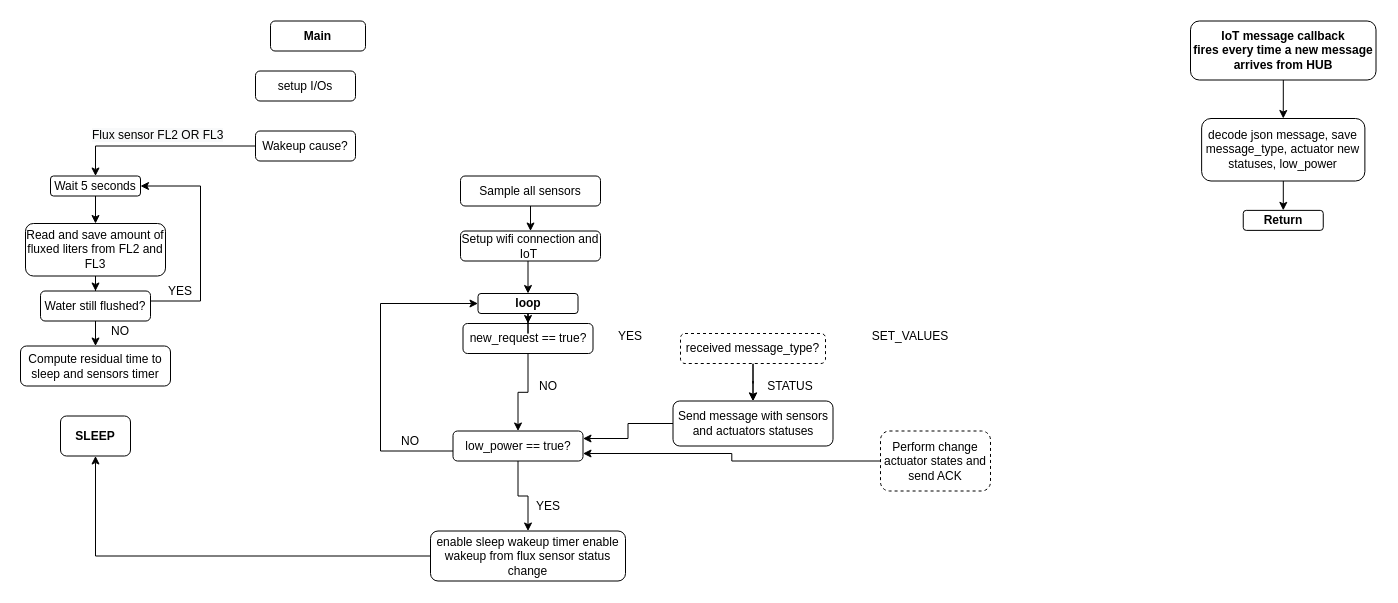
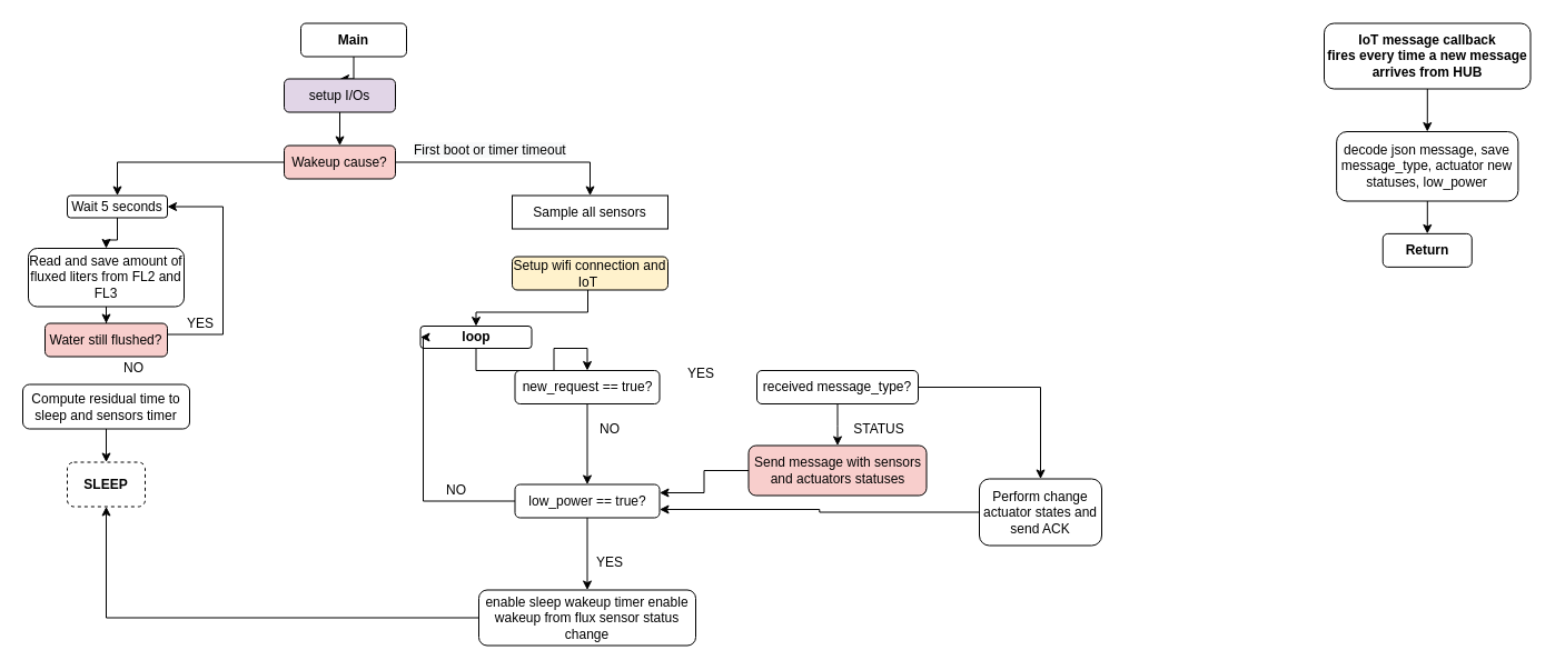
  <mxCell id="0" />
  <mxCell id="1" parent="0" />
+ <mxCell id="2" style="edgeStyle=orthogonalEdgeStyle;rounded=0;orthogonalLoop=1;jettySize=auto;html=1;entryX=0.5;entryY=0;entryDx=0;entryDy=0;fontSize=12;" edge="1" parent="1" source="3" target="8"><mxGeometry relative="1" as="geometry" /></mxCell>
  <mxCell id="3" value="&lt;b&gt;&lt;font style=&quot;font-size: 12px&quot;&gt;Main&lt;/font&gt;&lt;/b&gt;" style="rounded=1;whiteSpace=wrap;html=1;" vertex="1" parent="1"><mxGeometry x="270" y="20.5" width="95" height="30" as="geometry" /></mxCell>
  <mxCell id="4" style="edgeStyle=orthogonalEdgeStyle;rounded=0;orthogonalLoop=1;jettySize=auto;html=1;fontSize=12;" edge="1" parent="1" source="6" target="14"><mxGeometry relative="1" as="geometry" /></mxCell>
- <mxCell id="6" value="Wakeup cause?" style="rounded=1;whiteSpace=wrap;html=1;fontSize=12;" vertex="1" parent="1"><mxGeometry x="255" y="130.5" width="100" height="30" as="geometry" /></mxCell>
- <mxCell id="8" value="setup I/Os" style="rounded=1;whiteSpace=wrap;html=1;fontSize=12;" vertex="1" parent="1"><mxGeometry x="255" y="70.5" width="100" height="30" as="geometry" /></mxCell>
- <mxCell id="9" value="&lt;span style=&quot;color: rgb(0, 0, 0); font-family: helvetica; font-size: 12px; font-style: normal; font-weight: 400; letter-spacing: normal; text-align: center; text-indent: 0px; text-transform: none; word-spacing: 0px; background-color: rgb(248, 249, 250); display: inline; float: none;&quot;&gt;Flux sensor FL2 OR FL3&lt;/span&gt;" style="text;whiteSpace=wrap;html=1;fontSize=12;" vertex="1" parent="1"><mxGeometry x="90" y="120.5" width="160" height="30" as="geometry" /></mxCell>
+ <mxCell id="5" style="edgeStyle=orthogonalEdgeStyle;rounded=0;orthogonalLoop=1;jettySize=auto;html=1;entryX=0.5;entryY=0;entryDx=0;entryDy=0;fontSize=12;" edge="1" parent="1" source="6" target="26"><mxGeometry relative="1" as="geometry" /></mxCell>
+ <mxCell id="6" value="Wakeup cause?" style="rounded=1;whiteSpace=wrap;html=1;fontSize=12;fillColor=#f8cecc;" vertex="1" parent="1"><mxGeometry x="255" y="130.5" width="100" height="30" as="geometry" /></mxCell>
+ <mxCell id="7" style="edgeStyle=orthogonalEdgeStyle;rounded=0;orthogonalLoop=1;jettySize=auto;html=1;entryX=0.5;entryY=0;entryDx=0;entryDy=0;fontSize=12;" edge="1" parent="1" source="8" target="6"><mxGeometry relative="1" as="geometry" /></mxCell>
+ <mxCell id="8" value="setup I/Os" style="rounded=1;whiteSpace=wrap;html=1;fontSize=12;fillColor=#e1d5e7;" vertex="1" parent="1"><mxGeometry x="255" y="70.5" width="100" height="30" as="geometry" /></mxCell>
+ <mxCell id="10" value="&lt;span style=&quot;color: rgb(0 , 0 , 0) ; font-family: &amp;#34;helvetica&amp;#34; ; font-size: 12px ; font-style: normal ; font-weight: 400 ; letter-spacing: normal ; text-align: center ; text-indent: 0px ; text-transform: none ; word-spacing: 0px ; background-color: rgb(248 , 249 , 250) ; display: inline ; float: none&quot;&gt;First boot or timer timeout&lt;/span&gt;" style="text;whiteSpace=wrap;html=1;fontSize=12;" vertex="1" parent="1"><mxGeometry x="370" y="120.5" width="160" height="30" as="geometry" /></mxCell>
  <mxCell id="11" style="edgeStyle=orthogonalEdgeStyle;rounded=0;orthogonalLoop=1;jettySize=auto;html=1;entryX=0.5;entryY=0;entryDx=0;entryDy=0;fontSize=12;" edge="1" parent="1" source="12" target="17"><mxGeometry relative="1" as="geometry" /></mxCell>
  <mxCell id="12" value="Read and save amount of fluxed liters from FL2 and FL3" style="rounded=1;whiteSpace=wrap;html=1;fontSize=12;" vertex="1" parent="1"><mxGeometry x="25" y="223" width="140" height="52.5" as="geometry" /></mxCell>
  <mxCell id="13" style="edgeStyle=orthogonalEdgeStyle;rounded=0;orthogonalLoop=1;jettySize=auto;html=1;entryX=0.5;entryY=0;entryDx=0;entryDy=0;fontSize=12;" edge="1" parent="1" source="14" target="12"><mxGeometry relative="1" as="geometry" /></mxCell>
- <mxCell id="14" value="Wait 5 seconds" style="rounded=1;whiteSpace=wrap;html=1;fontSize=12;" vertex="1" parent="1"><mxGeometry x="50" y="175.5" width="90" height="20" as="geometry" /></mxCell>
+ <mxCell id="14" value="Wait 5 seconds" style="rounded=1;whiteSpace=wrap;html=1;fontSize=12;" vertex="1" parent="1"><mxGeometry x="60" y="175.5" width="90" height="20" as="geometry" /></mxCell>
  <mxCell id="15" style="edgeStyle=orthogonalEdgeStyle;rounded=0;orthogonalLoop=1;jettySize=auto;html=1;fontSize=12;entryX=1;entryY=0.5;entryDx=0;entryDy=0;" edge="1" parent="1" source="17" target="14"><mxGeometry relative="1" as="geometry"><mxPoint x="210" y="185.5" as="targetPoint" /><Array as="points"><mxPoint x="200" y="300.5" /><mxPoint x="200" y="185.5" /></Array></mxGeometry></mxCell>
- <mxCell id="16" style="edgeStyle=orthogonalEdgeStyle;rounded=0;orthogonalLoop=1;jettySize=auto;html=1;entryX=0.5;entryY=0;entryDx=0;entryDy=0;fontSize=12;" edge="1" parent="1" source="17" target="20"><mxGeometry relative="1" as="geometry" /></mxCell>
- <mxCell id="17" value="Water still flushed?" style="rounded=1;whiteSpace=wrap;html=1;fontSize=12;" vertex="1" parent="1"><mxGeometry x="40" y="290.5" width="110" height="30" as="geometry" /></mxCell>
+ <mxCell id="17" value="Water still flushed?" style="rounded=1;whiteSpace=wrap;html=1;fontSize=12;fillColor=#f8cecc;" vertex="1" parent="1"><mxGeometry x="40" y="290.5" width="110" height="30" as="geometry" /></mxCell>
  <mxCell id="18" value="YES" style="text;html=1;strokeColor=none;fillColor=none;align=center;verticalAlign=middle;whiteSpace=wrap;rounded=0;fontSize=12;" vertex="1" parent="1"><mxGeometry x="150" y="275.5" width="60" height="30" as="geometry" /></mxCell>
+ <mxCell id="19" style="edgeStyle=orthogonalEdgeStyle;rounded=0;orthogonalLoop=1;jettySize=auto;html=1;entryX=0.5;entryY=0;entryDx=0;entryDy=0;fontSize=12;" edge="1" parent="1" source="20" target="22"><mxGeometry relative="1" as="geometry" /></mxCell>
  <mxCell id="20" value="Compute residual time to sleep and sensors timer" style="rounded=1;whiteSpace=wrap;html=1;fontSize=12;" vertex="1" parent="1"><mxGeometry x="20" y="345.5" width="150" height="40" as="geometry" /></mxCell>
  <mxCell id="21" value="NO" style="text;html=1;strokeColor=none;fillColor=none;align=center;verticalAlign=middle;whiteSpace=wrap;rounded=0;fontSize=12;" vertex="1" parent="1"><mxGeometry x="90" y="315.5" width="60" height="30" as="geometry" /></mxCell>
- <mxCell id="22" value="&lt;b&gt;SLEEP&lt;/b&gt;" style="rounded=1;whiteSpace=wrap;html=1;fontSize=12;" vertex="1" parent="1"><mxGeometry x="60" y="415.5" width="70" height="40" as="geometry" /></mxCell>
+ <mxCell id="22" value="&lt;b&gt;SLEEP&lt;/b&gt;" style="rounded=1;whiteSpace=wrap;html=1;fontSize=12;dashed=1;" vertex="1" parent="1"><mxGeometry x="60" y="415.5" width="70" height="40" as="geometry" /></mxCell>
  <mxCell id="23" style="edgeStyle=orthogonalEdgeStyle;rounded=0;orthogonalLoop=1;jettySize=auto;html=1;entryX=0.5;entryY=0;entryDx=0;entryDy=0;fontSize=12;" edge="1" parent="1" source="24" target="38"><mxGeometry relative="1" as="geometry"><Array as="points"><mxPoint x="528" y="280.5" /></Array></mxGeometry></mxCell>
- <mxCell id="24" value="Setup wifi connection and IoT&amp;nbsp;" style="rounded=1;whiteSpace=wrap;html=1;fontSize=12;" vertex="1" parent="1"><mxGeometry x="460" y="230.5" width="140" height="30" as="geometry" /></mxCell>
- <mxCell id="25" style="edgeStyle=orthogonalEdgeStyle;rounded=0;orthogonalLoop=1;jettySize=auto;html=1;entryX=0.5;entryY=0;entryDx=0;entryDy=0;fontSize=12;" edge="1" parent="1" source="26" target="24"><mxGeometry relative="1" as="geometry" /></mxCell>
- <mxCell id="26" value="Sample all sensors" style="rounded=1;whiteSpace=wrap;html=1;fontSize=12;" vertex="1" parent="1"><mxGeometry x="460" y="175.5" width="140" height="30" as="geometry" /></mxCell>
+ <mxCell id="24" value="Setup wifi connection and IoT&amp;nbsp;" style="rounded=1;whiteSpace=wrap;html=1;fontSize=12;fillColor=#fff2cc;" vertex="1" parent="1"><mxGeometry x="460" y="230.5" width="140" height="30" as="geometry" /></mxCell>
+ <mxCell id="26" value="Sample all sensors" style="whiteSpace=wrap;html=1;fontSize=12;rounded=0;" vertex="1" parent="1"><mxGeometry x="460" y="175.5" width="140" height="30" as="geometry" /></mxCell>
  <mxCell id="27" style="edgeStyle=orthogonalEdgeStyle;rounded=0;orthogonalLoop=1;jettySize=auto;html=1;entryX=0.5;entryY=0;entryDx=0;entryDy=0;fontSize=12;" edge="1" parent="1" source="28" target="42"><mxGeometry relative="1" as="geometry" /></mxCell>
- <mxCell id="28" value="new_request == true?" style="rounded=1;whiteSpace=wrap;html=1;" vertex="1" parent="1"><mxGeometry x="462.5" y="323" width="130" height="30" as="geometry" /></mxCell>
+ <mxCell id="28" value="new_request == true?" style="rounded=1;whiteSpace=wrap;html=1;" vertex="1" parent="1"><mxGeometry x="462.5" y="333" width="130" height="30" as="geometry" /></mxCell>
  <mxCell id="29" style="edgeStyle=orthogonalEdgeStyle;rounded=0;orthogonalLoop=1;jettySize=auto;html=1;fontSize=12;" edge="1" parent="1" source="31"><mxGeometry relative="1" as="geometry"><mxPoint x="752.5" y="400.5" as="targetPoint" /></mxGeometry></mxCell>
- <mxCell id="30" style="edgeStyle=orthogonalEdgeStyle;rounded=0;orthogonalLoop=1;jettySize=auto;html=1;fontSize=12;" edge="1" parent="1" source="31" target="33"><mxGeometry relative="1" as="geometry" /></mxCell>
- <mxCell id="31" value="received message_type?" style="rounded=1;whiteSpace=wrap;html=1;dashed=1;" vertex="1" parent="1"><mxGeometry x="680" y="333" width="145" height="30" as="geometry" /></mxCell>
+ <mxCell id="30" style="edgeStyle=orthogonalEdgeStyle;rounded=0;orthogonalLoop=1;jettySize=auto;html=1;entryX=0.5;entryY=0;entryDx=0;entryDy=0;fontSize=12;" edge="1" parent="1" source="31" target="35"><mxGeometry relative="1" as="geometry" /></mxCell>
+ <mxCell id="31" value="received message_type?" style="rounded=1;whiteSpace=wrap;html=1;" vertex="1" parent="1"><mxGeometry x="680" y="333" width="145" height="30" as="geometry" /></mxCell>
  <mxCell id="32" style="edgeStyle=orthogonalEdgeStyle;rounded=0;orthogonalLoop=1;jettySize=auto;html=1;entryX=1;entryY=0.25;entryDx=0;entryDy=0;fontSize=12;" edge="1" parent="1" source="33" target="42"><mxGeometry relative="1" as="geometry" /></mxCell>
- <mxCell id="33" value="Send message with sensors and actuators statuses" style="rounded=1;whiteSpace=wrap;html=1;" vertex="1" parent="1"><mxGeometry x="672.5" y="400.5" width="160" height="45" as="geometry" /></mxCell>
+ <mxCell id="33" value="Send message with sensors and actuators statuses" style="rounded=1;whiteSpace=wrap;html=1;fillColor=#f8cecc;" vertex="1" parent="1"><mxGeometry x="672.5" y="400.5" width="160" height="45" as="geometry" /></mxCell>
  <mxCell id="34" style="edgeStyle=orthogonalEdgeStyle;rounded=0;orthogonalLoop=1;jettySize=auto;html=1;entryX=1;entryY=0.75;entryDx=0;entryDy=0;fontSize=12;" edge="1" parent="1" source="35" target="42"><mxGeometry relative="1" as="geometry" /></mxCell>
- <mxCell id="35" value="Perform change actuator states and send ACK" style="rounded=1;whiteSpace=wrap;html=1;dashed=1;" vertex="1" parent="1"><mxGeometry x="880" y="430.5" width="110" height="60" as="geometry" /></mxCell>
+ <mxCell id="35" value="Perform change actuator states and send ACK" style="rounded=1;whiteSpace=wrap;html=1;" vertex="1" parent="1"><mxGeometry x="880" y="430.5" width="110" height="60" as="geometry" /></mxCell>
  <mxCell id="36" value="STATUS" style="text;html=1;strokeColor=none;fillColor=none;align=center;verticalAlign=middle;whiteSpace=wrap;rounded=0;" vertex="1" parent="1"><mxGeometry x="760" y="370.5" width="60" height="30" as="geometry" /></mxCell>
  <mxCell id="37" style="edgeStyle=orthogonalEdgeStyle;rounded=0;orthogonalLoop=1;jettySize=auto;html=1;entryX=0.5;entryY=0;entryDx=0;entryDy=0;" edge="1" parent="1" source="38" target="28"><mxGeometry relative="1" as="geometry" /></mxCell>
- <mxCell id="38" value="&lt;b&gt;loop&lt;/b&gt;" style="rounded=1;whiteSpace=wrap;html=1;" vertex="1" parent="1"><mxGeometry x="477.5" y="293" width="100" height="20" as="geometry" /></mxCell>
- <mxCell id="39" value="SET_VALUES" style="text;html=1;strokeColor=none;fillColor=none;align=center;verticalAlign=middle;whiteSpace=wrap;rounded=0;" vertex="1" parent="1"><mxGeometry x="880" y="320.5" width="60" height="30" as="geometry" /></mxCell>
+ <mxCell id="38" value="&lt;b&gt;loop&lt;/b&gt;" style="rounded=1;whiteSpace=wrap;html=1;" vertex="1" parent="1"><mxGeometry x="377.5" y="293" width="100" height="20" as="geometry" /></mxCell>
  <mxCell id="40" style="edgeStyle=orthogonalEdgeStyle;rounded=0;orthogonalLoop=1;jettySize=auto;html=1;entryX=0.5;entryY=0;entryDx=0;entryDy=0;" edge="1" parent="1" source="42" target="47"><mxGeometry relative="1" as="geometry"><mxPoint x="527" y="500.5" as="targetPoint" /></mxGeometry></mxCell>
  <mxCell id="41" style="edgeStyle=orthogonalEdgeStyle;rounded=0;orthogonalLoop=1;jettySize=auto;html=1;fontSize=12;entryX=0;entryY=0.5;entryDx=0;entryDy=0;" edge="1" parent="1" source="42" target="38"><mxGeometry relative="1" as="geometry"><mxPoint x="460" y="310.5" as="targetPoint" /><Array as="points"><mxPoint x="380" y="450.5" /><mxPoint x="380" y="303.5" /></Array></mxGeometry></mxCell>
- <mxCell id="42" value="low_power == true?" style="rounded=1;whiteSpace=wrap;html=1;" vertex="1" parent="1"><mxGeometry x="452.5" y="430.5" width="130" height="30" as="geometry" /></mxCell>
+ <mxCell id="42" value="low_power == true?" style="rounded=1;whiteSpace=wrap;html=1;" vertex="1" parent="1"><mxGeometry x="462.5" y="435.5" width="130" height="30" as="geometry" /></mxCell>
  <mxCell id="43" value="YES" style="text;html=1;strokeColor=none;fillColor=none;align=center;verticalAlign=middle;whiteSpace=wrap;rounded=0;" vertex="1" parent="1"><mxGeometry x="600" y="320.5" width="60" height="30" as="geometry" /></mxCell>
  <mxCell id="44" value="NO" style="text;html=1;strokeColor=none;fillColor=none;align=center;verticalAlign=middle;whiteSpace=wrap;rounded=0;" vertex="1" parent="1"><mxGeometry x="517.5" y="370.5" width="60" height="30" as="geometry" /></mxCell>
  <mxCell id="45" value="YES" style="text;html=1;strokeColor=none;fillColor=none;align=center;verticalAlign=middle;whiteSpace=wrap;rounded=0;" vertex="1" parent="1"><mxGeometry x="517.5" y="490.5" width="60" height="30" as="geometry" /></mxCell>
  <mxCell id="46" style="edgeStyle=orthogonalEdgeStyle;rounded=0;orthogonalLoop=1;jettySize=auto;html=1;entryX=0.5;entryY=1;entryDx=0;entryDy=0;fontSize=12;" edge="1" parent="1" source="47" target="22"><mxGeometry relative="1" as="geometry" /></mxCell>
  <mxCell id="47" value="enable sleep wakeup timer enable wakeup from flux sensor status change" style="rounded=1;whiteSpace=wrap;html=1;" vertex="1" parent="1"><mxGeometry x="430" y="530.5" width="195" height="50" as="geometry" /></mxCell>
  <mxCell id="48" value="NO" style="text;html=1;strokeColor=none;fillColor=none;align=center;verticalAlign=middle;whiteSpace=wrap;rounded=0;" vertex="1" parent="1"><mxGeometry x="380" y="425.5" width="60" height="30" as="geometry" /></mxCell>
  <mxCell id="49" style="edgeStyle=orthogonalEdgeStyle;rounded=0;orthogonalLoop=1;jettySize=auto;html=1;entryX=0.5;entryY=0;entryDx=0;entryDy=0;" edge="1" parent="1" source="50" target="52"><mxGeometry relative="1" as="geometry" /></mxCell>
  <mxCell id="50" value="&lt;b&gt;IoT message callback&lt;br&gt;fires every time a new message arrives from HUB&lt;br&gt;&lt;/b&gt;" style="rounded=1;whiteSpace=wrap;html=1;" vertex="1" parent="1"><mxGeometry x="1190" y="20.5" width="185.5" height="59" as="geometry" /></mxCell>
  <mxCell id="51" style="edgeStyle=orthogonalEdgeStyle;rounded=0;orthogonalLoop=1;jettySize=auto;html=1;entryX=0.5;entryY=0;entryDx=0;entryDy=0;" edge="1" parent="1" source="52" target="53"><mxGeometry relative="1" as="geometry" /></mxCell>
  <mxCell id="52" value="decode json message, save&lt;br&gt;message_type, actuator new statuses, low_power" style="rounded=1;whiteSpace=wrap;html=1;" vertex="1" parent="1"><mxGeometry x="1201.13" y="118" width="163.25" height="62.5" as="geometry" /></mxCell>
- <mxCell id="53" value="&lt;b&gt;Return&lt;br&gt;&lt;/b&gt;" style="rounded=1;whiteSpace=wrap;html=1;" vertex="1" parent="1"><mxGeometry x="1242.75" y="209.88" width="80" height="20" as="geometry" /></mxCell>
+ <mxCell id="53" value="&lt;b&gt;Return&lt;br&gt;&lt;/b&gt;" style="rounded=1;whiteSpace=wrap;html=1;" vertex="1" parent="1"><mxGeometry x="1242.75" y="209.88" width="80" height="30" as="geometry" /></mxCell>
